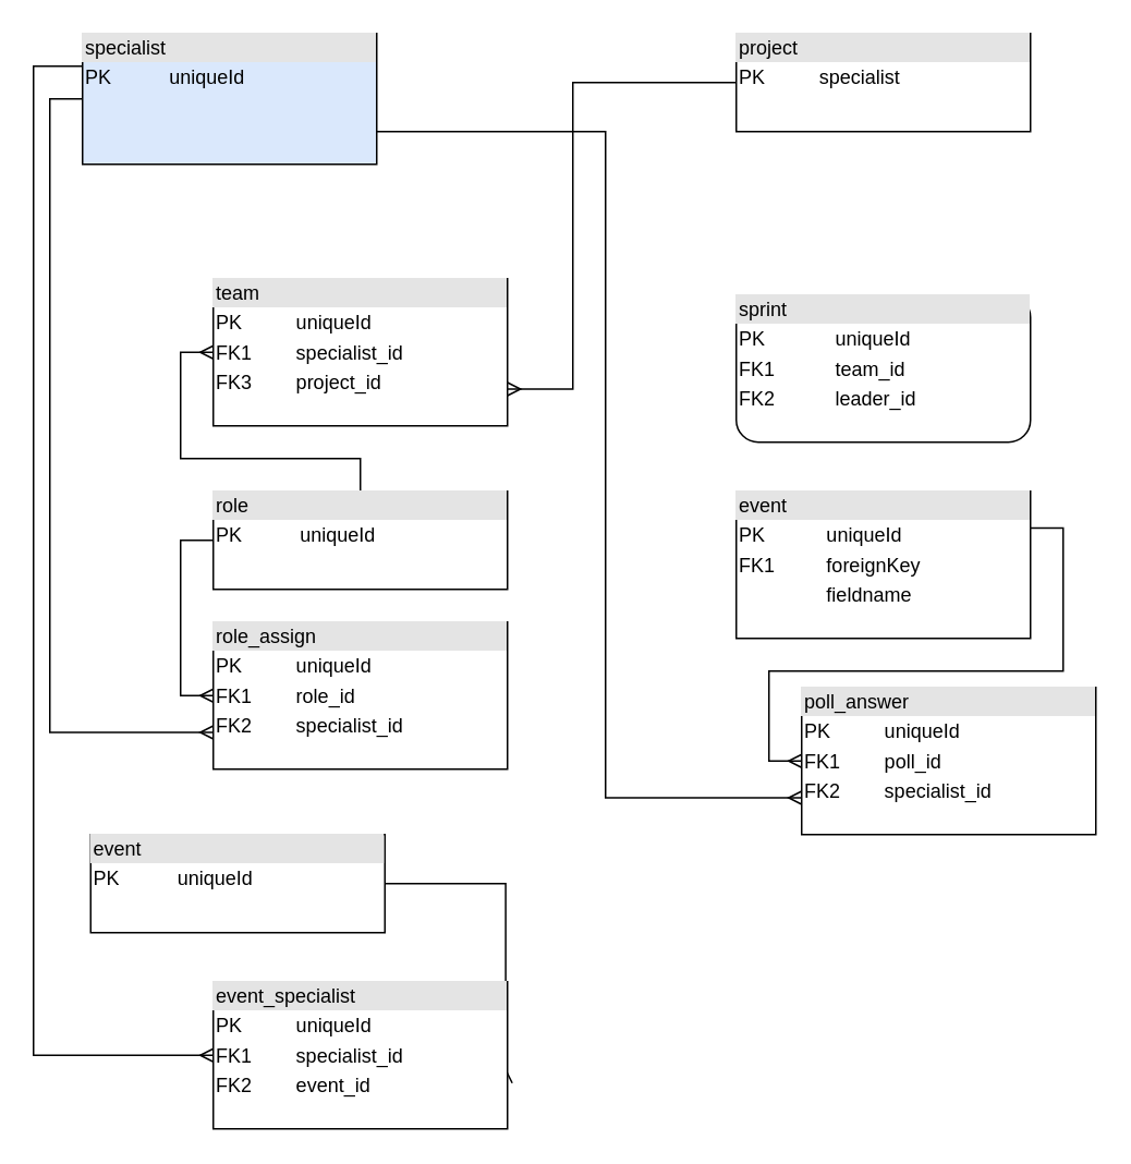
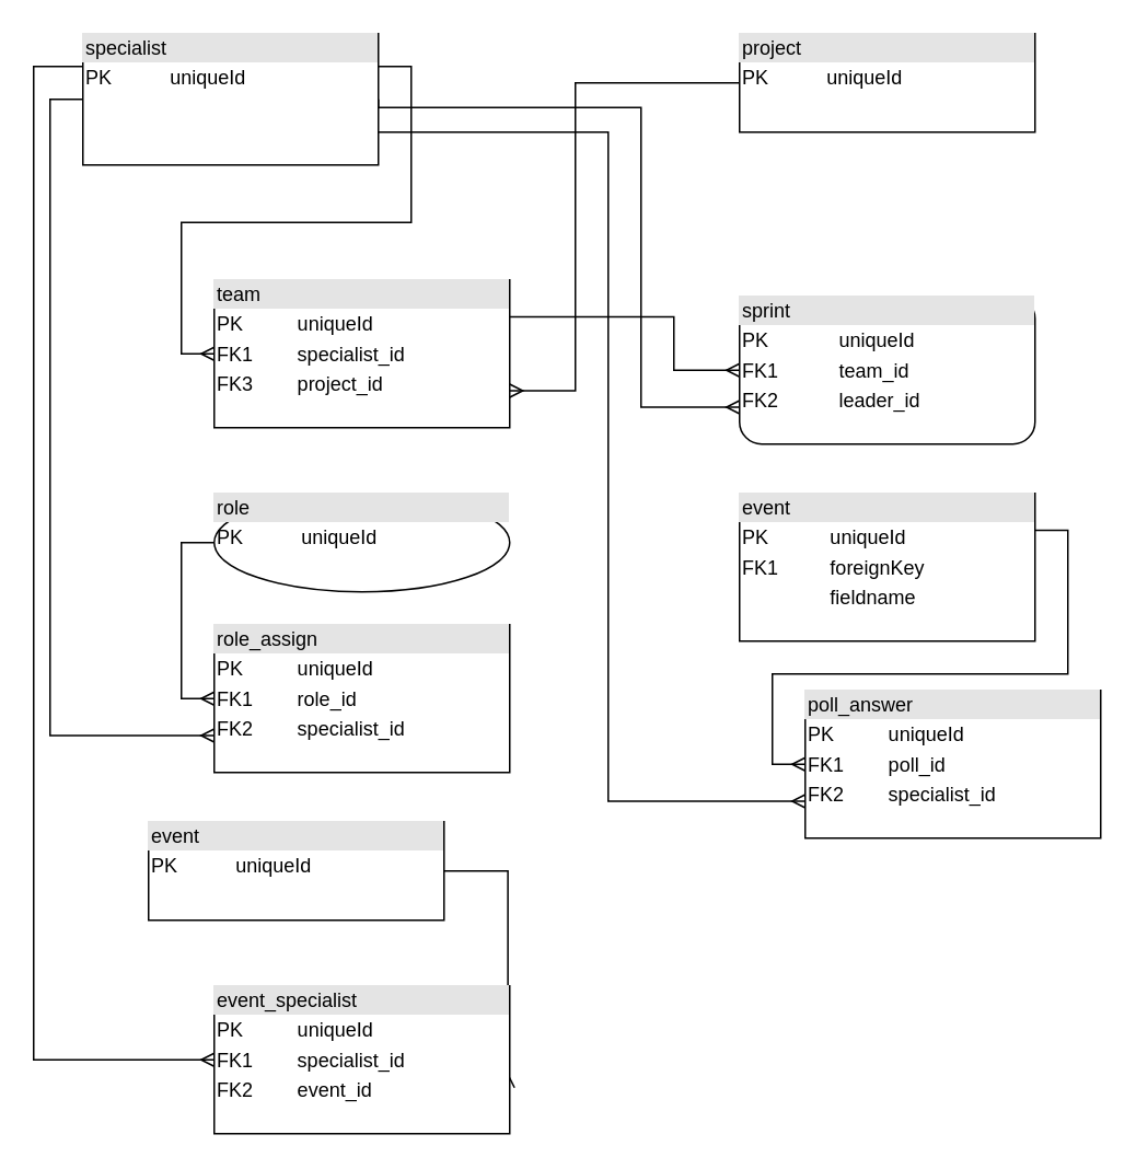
  <mxCell id="0" />
  <mxCell id="1" parent="0" />
  <mxCell id="2" style="edgeStyle=orthogonalEdgeStyle;rounded=0;orthogonalLoop=1;jettySize=auto;html=1;entryX=0;entryY=0.75;entryDx=0;entryDy=0;endArrow=ERmany;endFill=0;exitX=0;exitY=0.5;exitDx=0;exitDy=0;" edge="1" parent="1" source="6" target="14"><mxGeometry relative="1" as="geometry"><mxPoint x="50" y="190" as="sourcePoint" /></mxGeometry></mxCell>
+ <mxCell id="3" style="edgeStyle=orthogonalEdgeStyle;rounded=0;orthogonalLoop=1;jettySize=auto;html=1;exitX=1;exitY=0.5;exitDx=0;exitDy=0;entryX=0;entryY=0.75;entryDx=0;entryDy=0;endArrow=ERmany;endFill=0;" edge="1" parent="1" source="6" target="15"><mxGeometry relative="1" as="geometry"><Array as="points"><mxPoint x="390" y="65" /><mxPoint x="390" y="248" /></Array></mxGeometry></mxCell>
  <mxCell id="4" style="edgeStyle=orthogonalEdgeStyle;rounded=0;orthogonalLoop=1;jettySize=auto;html=1;exitX=1;exitY=0.75;exitDx=0;exitDy=0;entryX=0;entryY=0.75;entryDx=0;entryDy=0;endArrow=ERmany;endFill=0;startArrow=none;startFill=0;" edge="1" parent="1" source="6" target="18"><mxGeometry relative="1" as="geometry"><Array as="points"><mxPoint x="370" y="80" /><mxPoint x="370" y="488" /></Array></mxGeometry></mxCell>
  <mxCell id="5" style="edgeStyle=orthogonalEdgeStyle;rounded=0;orthogonalLoop=1;jettySize=auto;html=1;exitX=0;exitY=0.25;exitDx=0;exitDy=0;entryX=0;entryY=0.5;entryDx=0;entryDy=0;startArrow=none;startFill=0;endArrow=ERmany;endFill=0;" edge="1" parent="1" source="6" target="21"><mxGeometry relative="1" as="geometry"><Array as="points"><mxPoint x="20" y="40" /><mxPoint x="20" y="645" /></Array></mxGeometry></mxCell>
- <mxCell id="6" value="&lt;div style=&quot;box-sizing: border-box ; width: 100% ; background: #e4e4e4 ; padding: 2px&quot;&gt;specialist&lt;/div&gt;&lt;table style=&quot;width: 100% ; font-size: 1em&quot; cellpadding=&quot;2&quot; cellspacing=&quot;0&quot;&gt;&lt;tbody&gt;&lt;tr&gt;&lt;td&gt;PK&lt;/td&gt;&lt;td&gt;uniqueId&lt;/td&gt;&lt;/tr&gt;&lt;tr&gt;&lt;td&gt;&lt;/td&gt;&lt;td&gt;&lt;/td&gt;&lt;/tr&gt;&lt;/tbody&gt;&lt;/table&gt;" style="verticalAlign=top;align=left;overflow=fill;html=1;fillColor=#dae8fc;" vertex="1" parent="1"><mxGeometry x="50" y="20" width="180" height="80" as="geometry" /></mxCell>
- <mxCell id="7" value="&lt;div style=&quot;box-sizing: border-box ; width: 100% ; background: #e4e4e4 ; padding: 2px&quot;&gt;project&lt;/div&gt;&lt;table style=&quot;width: 100% ; font-size: 1em&quot; cellpadding=&quot;2&quot; cellspacing=&quot;0&quot;&gt;&lt;tbody&gt;&lt;tr&gt;&lt;td&gt;PK&lt;/td&gt;&lt;td&gt;specialist&lt;/td&gt;&lt;/tr&gt;&lt;tr&gt;&lt;td&gt;&lt;br&gt;&lt;/td&gt;&lt;td&gt;&lt;br&gt;&lt;/td&gt;&lt;/tr&gt;&lt;tr&gt;&lt;td&gt;&lt;/td&gt;&lt;td&gt;&lt;br&gt;&lt;/td&gt;&lt;/tr&gt;&lt;/tbody&gt;&lt;/table&gt;" style="verticalAlign=top;align=left;overflow=fill;html=1;" vertex="1" parent="1"><mxGeometry x="450" y="20" width="180" height="60" as="geometry" /></mxCell>
- <mxCell id="8" style="edgeStyle=orthogonalEdgeStyle;rounded=0;orthogonalLoop=1;jettySize=auto;html=1;exitX=0;exitY=0.5;exitDx=0;exitDy=0;endArrow=none;endFill=0;startArrow=ERmany;startFill=0;" edge="1" parent="1" source="11" target="13"><mxGeometry relative="1" as="geometry" /></mxCell>
+ <mxCell id="6" value="&lt;div style=&quot;box-sizing: border-box ; width: 100% ; background: #e4e4e4 ; padding: 2px&quot;&gt;specialist&lt;/div&gt;&lt;table style=&quot;width: 100% ; font-size: 1em&quot; cellpadding=&quot;2&quot; cellspacing=&quot;0&quot;&gt;&lt;tbody&gt;&lt;tr&gt;&lt;td&gt;PK&lt;/td&gt;&lt;td&gt;uniqueId&lt;/td&gt;&lt;/tr&gt;&lt;tr&gt;&lt;td&gt;&lt;/td&gt;&lt;td&gt;&lt;/td&gt;&lt;/tr&gt;&lt;/tbody&gt;&lt;/table&gt;" style="verticalAlign=top;align=left;overflow=fill;html=1;" vertex="1" parent="1"><mxGeometry x="50" y="20" width="180" height="80" as="geometry" /></mxCell>
+ <mxCell id="7" value="&lt;div style=&quot;box-sizing: border-box ; width: 100% ; background: #e4e4e4 ; padding: 2px&quot;&gt;project&lt;/div&gt;&lt;table style=&quot;width: 100% ; font-size: 1em&quot; cellpadding=&quot;2&quot; cellspacing=&quot;0&quot;&gt;&lt;tbody&gt;&lt;tr&gt;&lt;td&gt;PK&lt;/td&gt;&lt;td&gt;uniqueId&lt;/td&gt;&lt;/tr&gt;&lt;tr&gt;&lt;td&gt;&lt;br&gt;&lt;/td&gt;&lt;td&gt;&lt;br&gt;&lt;/td&gt;&lt;/tr&gt;&lt;tr&gt;&lt;td&gt;&lt;/td&gt;&lt;td&gt;&lt;br&gt;&lt;/td&gt;&lt;/tr&gt;&lt;/tbody&gt;&lt;/table&gt;" style="verticalAlign=top;align=left;overflow=fill;html=1;" vertex="1" parent="1"><mxGeometry x="450" y="20" width="180" height="60" as="geometry" /></mxCell>
+ <mxCell id="8" style="edgeStyle=orthogonalEdgeStyle;rounded=0;orthogonalLoop=1;jettySize=auto;html=1;exitX=0;exitY=0.5;exitDx=0;exitDy=0;entryX=1;entryY=0.25;entryDx=0;entryDy=0;endArrow=none;endFill=0;startArrow=ERmany;startFill=0;" edge="1" parent="1" source="11" target="6"><mxGeometry relative="1" as="geometry" /></mxCell>
  <mxCell id="9" style="edgeStyle=orthogonalEdgeStyle;rounded=0;orthogonalLoop=1;jettySize=auto;html=1;exitX=1;exitY=0.75;exitDx=0;exitDy=0;endArrow=none;endFill=0;startArrow=ERmany;startFill=0;" edge="1" parent="1" source="11" target="7"><mxGeometry relative="1" as="geometry"><mxPoint x="370" y="40" as="targetPoint" /><Array as="points"><mxPoint x="350" y="238" /><mxPoint x="350" y="50" /></Array></mxGeometry></mxCell>
+ <mxCell id="10" style="edgeStyle=orthogonalEdgeStyle;rounded=0;orthogonalLoop=1;jettySize=auto;html=1;exitX=1;exitY=0.25;exitDx=0;exitDy=0;entryX=0;entryY=0.5;entryDx=0;entryDy=0;endArrow=ERmany;endFill=0;" edge="1" parent="1" source="11" target="15"><mxGeometry relative="1" as="geometry"><Array as="points"><mxPoint x="410" y="193" /><mxPoint x="410" y="225" /></Array></mxGeometry></mxCell>
  <mxCell id="11" value="&lt;div style=&quot;box-sizing: border-box ; width: 100% ; background: #e4e4e4 ; padding: 2px&quot;&gt;team&lt;/div&gt;&lt;table style=&quot;width: 100% ; font-size: 1em&quot; cellpadding=&quot;2&quot; cellspacing=&quot;0&quot;&gt;&lt;tbody&gt;&lt;tr&gt;&lt;td&gt;PK&lt;/td&gt;&lt;td&gt;uniqueId&lt;/td&gt;&lt;/tr&gt;&lt;tr&gt;&lt;td&gt;FK1&lt;/td&gt;&lt;td&gt;specialist_id&lt;br&gt;&lt;/td&gt;&lt;/tr&gt;&lt;tr&gt;&lt;td&gt;FK3&lt;/td&gt;&lt;td&gt;project_id&lt;br&gt;&lt;/td&gt;&lt;/tr&gt;&lt;/tbody&gt;&lt;/table&gt;" style="verticalAlign=top;align=left;overflow=fill;html=1;" vertex="1" parent="1"><mxGeometry x="130" y="170" width="180" height="90" as="geometry" /></mxCell>
  <mxCell id="12" style="edgeStyle=orthogonalEdgeStyle;rounded=0;orthogonalLoop=1;jettySize=auto;html=1;exitX=0;exitY=0.5;exitDx=0;exitDy=0;entryX=0;entryY=0.5;entryDx=0;entryDy=0;endArrow=ERmany;endFill=0;" edge="1" parent="1" source="13" target="14"><mxGeometry relative="1" as="geometry" /></mxCell>
- <mxCell id="13" value="&lt;div style=&quot;box-sizing: border-box ; width: 100% ; background: #e4e4e4 ; padding: 2px&quot;&gt;role&lt;/div&gt;&lt;table style=&quot;width: 100% ; font-size: 1em&quot; cellpadding=&quot;2&quot; cellspacing=&quot;0&quot;&gt;&lt;tbody&gt;&lt;tr&gt;&lt;td&gt;PK&lt;/td&gt;&lt;td&gt;uniqueId&lt;/td&gt;&lt;/tr&gt;&lt;tr&gt;&lt;td&gt;&lt;br&gt;&lt;/td&gt;&lt;td&gt;&lt;br&gt;&lt;/td&gt;&lt;/tr&gt;&lt;/tbody&gt;&lt;/table&gt;" style="verticalAlign=top;align=left;overflow=fill;html=1;" vertex="1" parent="1"><mxGeometry x="130" y="300" width="180" height="60" as="geometry" /></mxCell>
+ <mxCell id="13" value="&lt;div style=&quot;box-sizing: border-box ; width: 100% ; background: #e4e4e4 ; padding: 2px&quot;&gt;role&lt;/div&gt;&lt;table style=&quot;width: 100% ; font-size: 1em&quot; cellpadding=&quot;2&quot; cellspacing=&quot;0&quot;&gt;&lt;tbody&gt;&lt;tr&gt;&lt;td&gt;PK&lt;/td&gt;&lt;td&gt;uniqueId&lt;/td&gt;&lt;/tr&gt;&lt;tr&gt;&lt;td&gt;&lt;br&gt;&lt;/td&gt;&lt;td&gt;&lt;br&gt;&lt;/td&gt;&lt;/tr&gt;&lt;/tbody&gt;&lt;/table&gt;" style="ellipse;verticalAlign=top;align=left;overflow=fill;html=1;" vertex="1" parent="1"><mxGeometry x="130" y="300" width="180" height="60" as="geometry" /></mxCell>
  <mxCell id="14" value="&lt;div style=&quot;box-sizing: border-box ; width: 100% ; background: #e4e4e4 ; padding: 2px&quot;&gt;role_assign&lt;/div&gt;&lt;table style=&quot;width: 100% ; font-size: 1em&quot; cellpadding=&quot;2&quot; cellspacing=&quot;0&quot;&gt;&lt;tbody&gt;&lt;tr&gt;&lt;td&gt;PK&lt;/td&gt;&lt;td&gt;uniqueId&lt;/td&gt;&lt;/tr&gt;&lt;tr&gt;&lt;td&gt;FK1&lt;br&gt;&lt;/td&gt;&lt;td&gt;role_id&lt;/td&gt;&lt;/tr&gt;&lt;tr&gt;&lt;td&gt;FK2&lt;/td&gt;&lt;td&gt;specialist_id&lt;/td&gt;&lt;/tr&gt;&lt;/tbody&gt;&lt;/table&gt;" style="verticalAlign=top;align=left;overflow=fill;html=1;" vertex="1" parent="1"><mxGeometry x="130" y="380" width="180" height="90" as="geometry" /></mxCell>
  <mxCell id="15" value="&lt;div style=&quot;box-sizing: border-box ; width: 100% ; background: #e4e4e4 ; padding: 2px&quot;&gt;sprint&lt;/div&gt;&lt;table style=&quot;width: 100% ; font-size: 1em&quot; cellpadding=&quot;2&quot; cellspacing=&quot;0&quot;&gt;&lt;tbody&gt;&lt;tr&gt;&lt;td&gt;PK&lt;/td&gt;&lt;td&gt;uniqueId&lt;/td&gt;&lt;/tr&gt;&lt;tr&gt;&lt;td&gt;FK1&lt;/td&gt;&lt;td&gt;team_id&lt;/td&gt;&lt;/tr&gt;&lt;tr&gt;&lt;td&gt;FK2&lt;/td&gt;&lt;td&gt;leader_id&lt;/td&gt;&lt;/tr&gt;&lt;/tbody&gt;&lt;/table&gt;" style="verticalAlign=top;align=left;overflow=fill;html=1;rounded=1;" vertex="1" parent="1"><mxGeometry x="450" y="180" width="180" height="90" as="geometry" /></mxCell>
  <mxCell id="16" style="edgeStyle=orthogonalEdgeStyle;rounded=0;orthogonalLoop=1;jettySize=auto;html=1;exitX=1;exitY=0.25;exitDx=0;exitDy=0;entryX=0;entryY=0.5;entryDx=0;entryDy=0;endArrow=ERmany;endFill=0;startArrow=none;startFill=0;" edge="1" parent="1" source="17" target="18"><mxGeometry relative="1" as="geometry" /></mxCell>
  <mxCell id="17" value="&lt;div style=&quot;box-sizing: border-box ; width: 100% ; background: #e4e4e4 ; padding: 2px&quot;&gt;event&lt;/div&gt;&lt;table style=&quot;width: 100% ; font-size: 1em&quot; cellpadding=&quot;2&quot; cellspacing=&quot;0&quot;&gt;&lt;tbody&gt;&lt;tr&gt;&lt;td&gt;PK&lt;/td&gt;&lt;td&gt;uniqueId&lt;/td&gt;&lt;/tr&gt;&lt;tr&gt;&lt;td&gt;FK1&lt;/td&gt;&lt;td&gt;foreignKey&lt;/td&gt;&lt;/tr&gt;&lt;tr&gt;&lt;td&gt;&lt;/td&gt;&lt;td&gt;fieldname&lt;/td&gt;&lt;/tr&gt;&lt;/tbody&gt;&lt;/table&gt;" style="verticalAlign=top;align=left;overflow=fill;html=1;" vertex="1" parent="1"><mxGeometry x="450" y="300" width="180" height="90" as="geometry" /></mxCell>
  <mxCell id="18" value="&lt;div style=&quot;box-sizing: border-box ; width: 100% ; background: #e4e4e4 ; padding: 2px&quot;&gt;poll_answer&lt;/div&gt;&lt;table style=&quot;width: 100% ; font-size: 1em&quot; cellpadding=&quot;2&quot; cellspacing=&quot;0&quot;&gt;&lt;tbody&gt;&lt;tr&gt;&lt;td&gt;PK&lt;/td&gt;&lt;td&gt;uniqueId&lt;/td&gt;&lt;/tr&gt;&lt;tr&gt;&lt;td&gt;FK1&lt;/td&gt;&lt;td&gt;poll_id&lt;/td&gt;&lt;/tr&gt;&lt;tr&gt;&lt;td&gt;FK2&lt;/td&gt;&lt;td&gt;specialist_id&lt;/td&gt;&lt;/tr&gt;&lt;/tbody&gt;&lt;/table&gt;" style="verticalAlign=top;align=left;overflow=fill;html=1;" vertex="1" parent="1"><mxGeometry x="490" y="420" width="180" height="90" as="geometry" /></mxCell>
  <mxCell id="19" style="edgeStyle=orthogonalEdgeStyle;rounded=0;orthogonalLoop=1;jettySize=auto;html=1;exitX=1;exitY=0.5;exitDx=0;exitDy=0;entryX=0.994;entryY=0.689;entryDx=0;entryDy=0;entryPerimeter=0;startArrow=none;startFill=0;endArrow=ERmany;endFill=0;" edge="1" parent="1" source="20" target="21"><mxGeometry relative="1" as="geometry" /></mxCell>
- <mxCell id="20" value="&lt;div style=&quot;box-sizing: border-box ; width: 100% ; background: #e4e4e4 ; padding: 2px&quot;&gt;event&lt;/div&gt;&lt;table style=&quot;width: 100% ; font-size: 1em&quot; cellpadding=&quot;2&quot; cellspacing=&quot;0&quot;&gt;&lt;tbody&gt;&lt;tr&gt;&lt;td&gt;PK&lt;/td&gt;&lt;td&gt;uniqueId&lt;/td&gt;&lt;/tr&gt;&lt;tr&gt;&lt;td&gt;&lt;br&gt;&lt;/td&gt;&lt;td&gt;&lt;br&gt;&lt;/td&gt;&lt;/tr&gt;&lt;tr&gt;&lt;td&gt;&lt;/td&gt;&lt;td&gt;&lt;br&gt;&lt;/td&gt;&lt;/tr&gt;&lt;/tbody&gt;&lt;/table&gt;" style="verticalAlign=top;align=left;overflow=fill;html=1;" vertex="1" parent="1"><mxGeometry x="55" y="510" width="180" height="60" as="geometry" /></mxCell>
+ <mxCell id="20" value="&lt;div style=&quot;box-sizing: border-box ; width: 100% ; background: #e4e4e4 ; padding: 2px&quot;&gt;event&lt;/div&gt;&lt;table style=&quot;width: 100% ; font-size: 1em&quot; cellpadding=&quot;2&quot; cellspacing=&quot;0&quot;&gt;&lt;tbody&gt;&lt;tr&gt;&lt;td&gt;PK&lt;/td&gt;&lt;td&gt;uniqueId&lt;/td&gt;&lt;/tr&gt;&lt;tr&gt;&lt;td&gt;&lt;br&gt;&lt;/td&gt;&lt;td&gt;&lt;br&gt;&lt;/td&gt;&lt;/tr&gt;&lt;tr&gt;&lt;td&gt;&lt;/td&gt;&lt;td&gt;&lt;br&gt;&lt;/td&gt;&lt;/tr&gt;&lt;/tbody&gt;&lt;/table&gt;" style="verticalAlign=top;align=left;overflow=fill;html=1;" vertex="1" parent="1"><mxGeometry x="90" y="500" width="180" height="60" as="geometry" /></mxCell>
  <mxCell id="21" value="&lt;div style=&quot;box-sizing: border-box ; width: 100% ; background: #e4e4e4 ; padding: 2px&quot;&gt;event_specialist&lt;/div&gt;&lt;table style=&quot;width: 100% ; font-size: 1em&quot; cellpadding=&quot;2&quot; cellspacing=&quot;0&quot;&gt;&lt;tbody&gt;&lt;tr&gt;&lt;td&gt;PK&lt;/td&gt;&lt;td&gt;uniqueId&lt;/td&gt;&lt;/tr&gt;&lt;tr&gt;&lt;td&gt;FK1&lt;/td&gt;&lt;td&gt;specialist_id&lt;/td&gt;&lt;/tr&gt;&lt;tr&gt;&lt;td&gt;FK2&lt;/td&gt;&lt;td&gt;event_id&lt;/td&gt;&lt;/tr&gt;&lt;/tbody&gt;&lt;/table&gt;" style="verticalAlign=top;align=left;overflow=fill;html=1;" vertex="1" parent="1"><mxGeometry x="130" y="600" width="180" height="90" as="geometry" /></mxCell>
